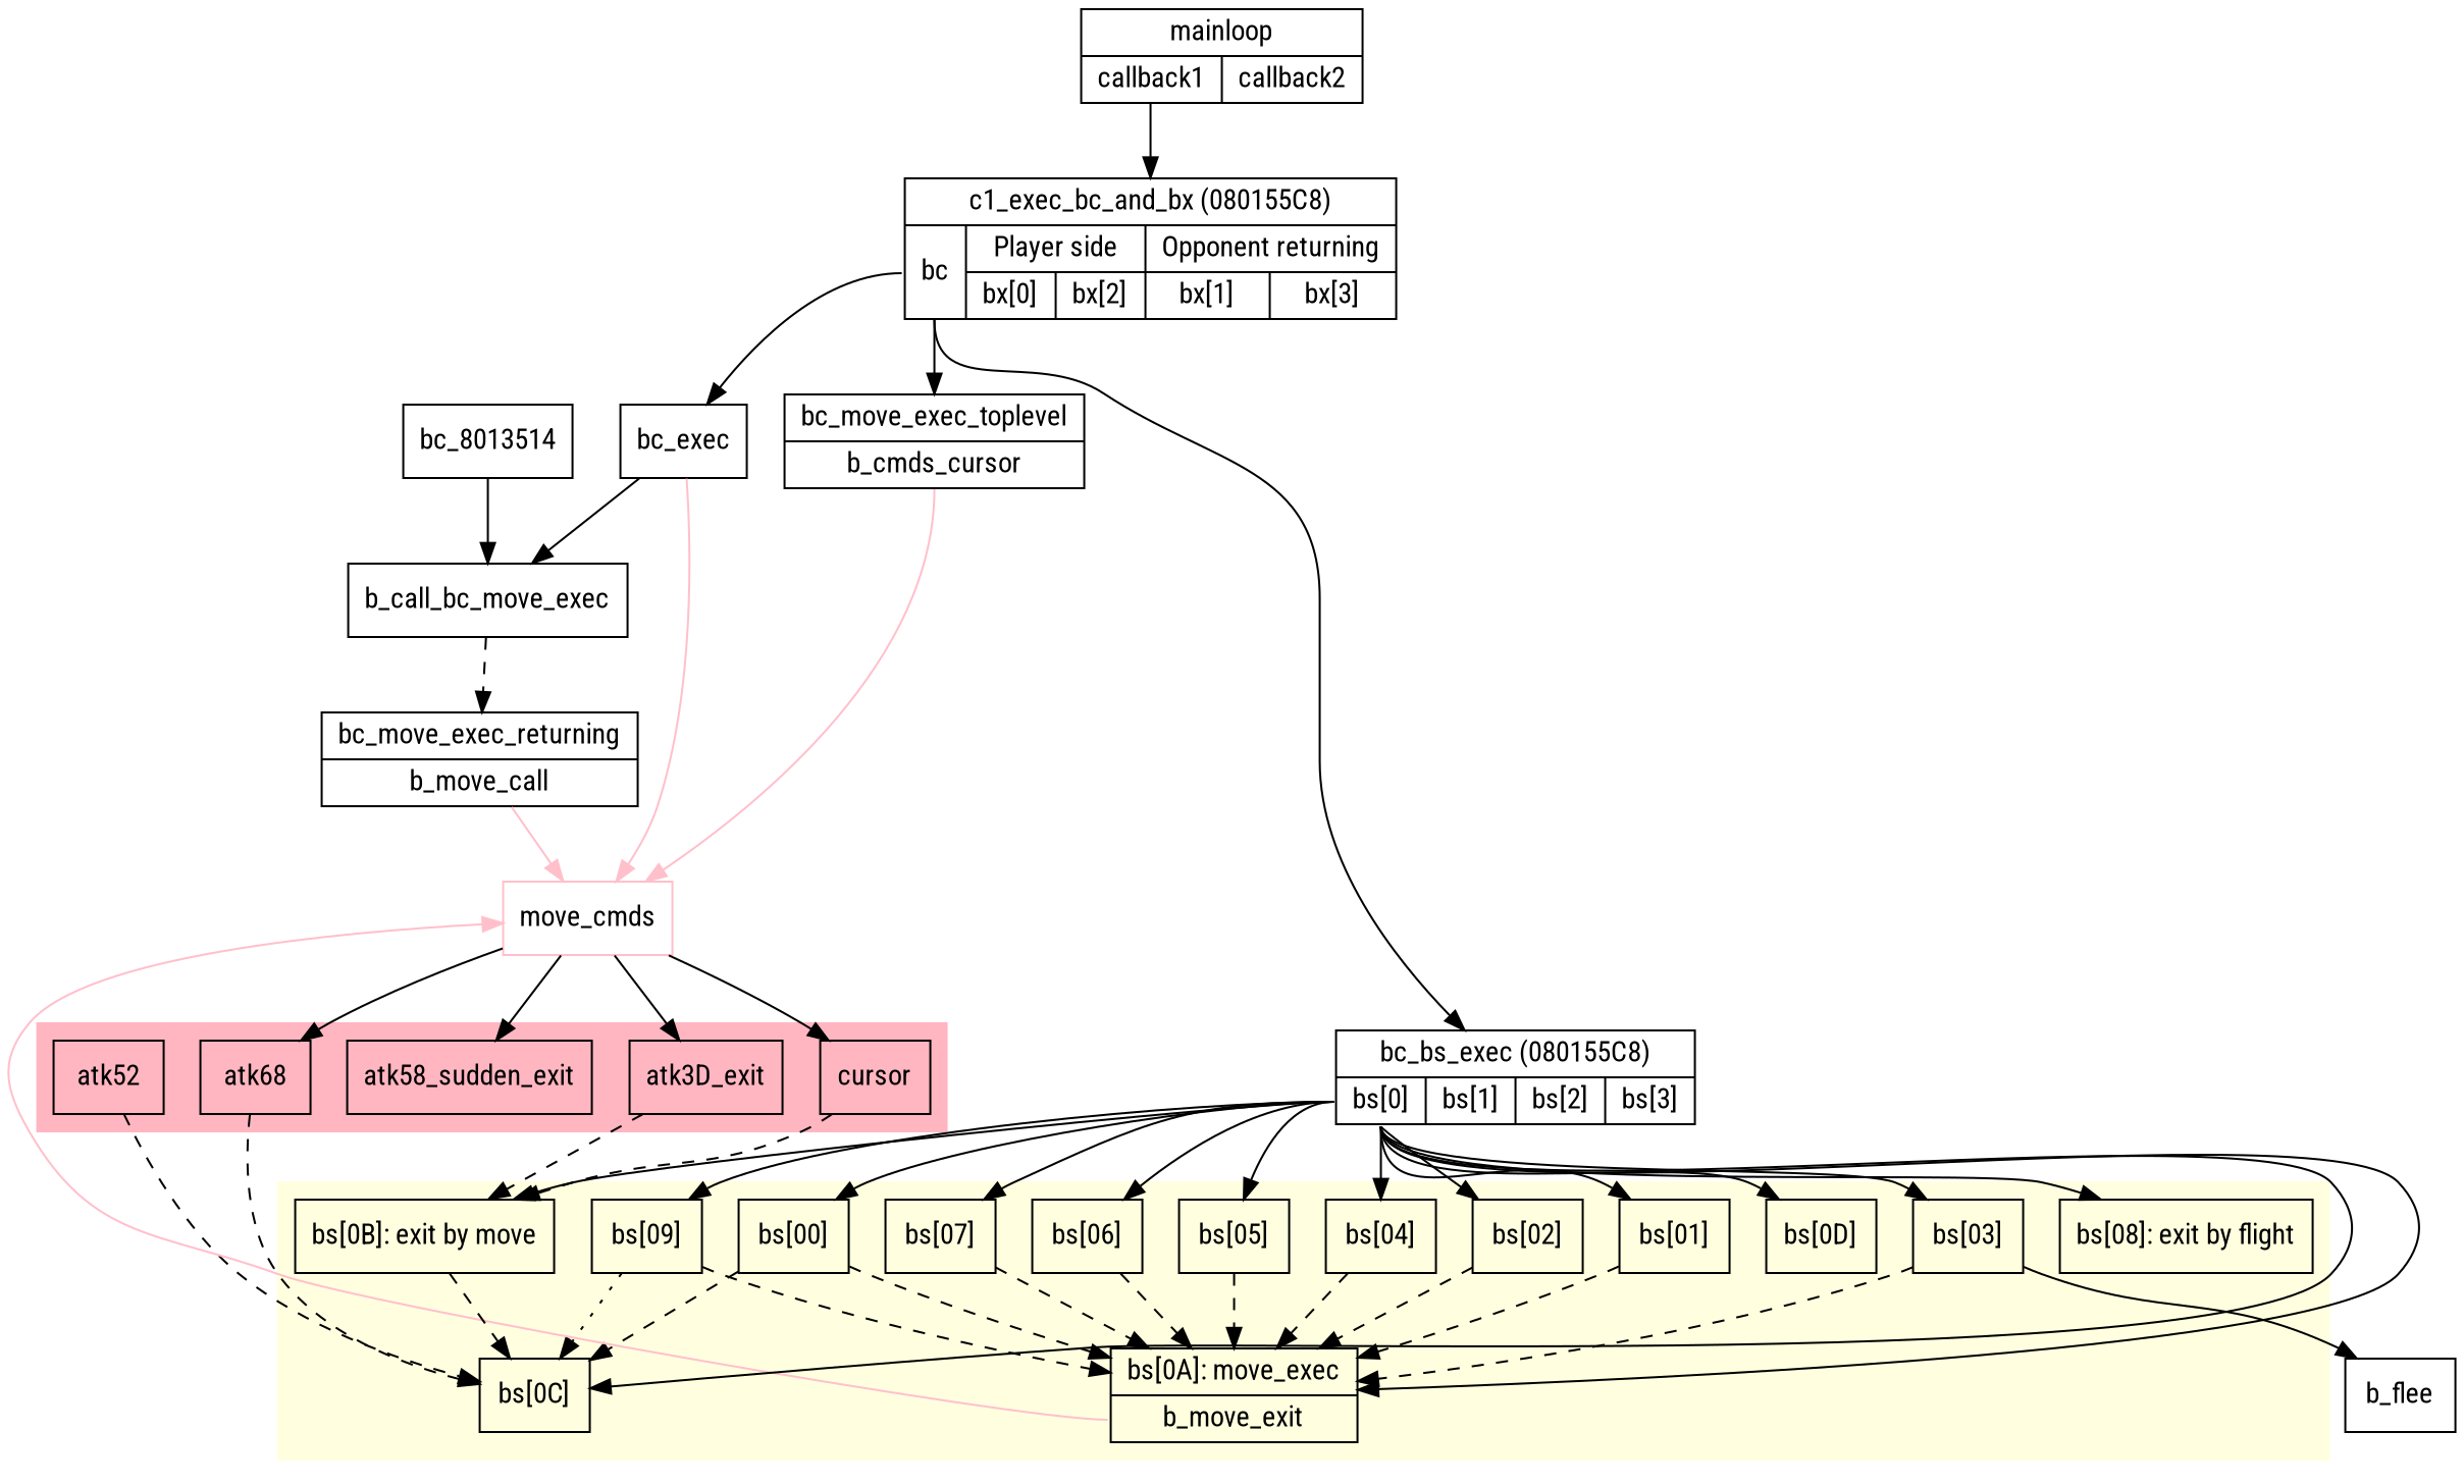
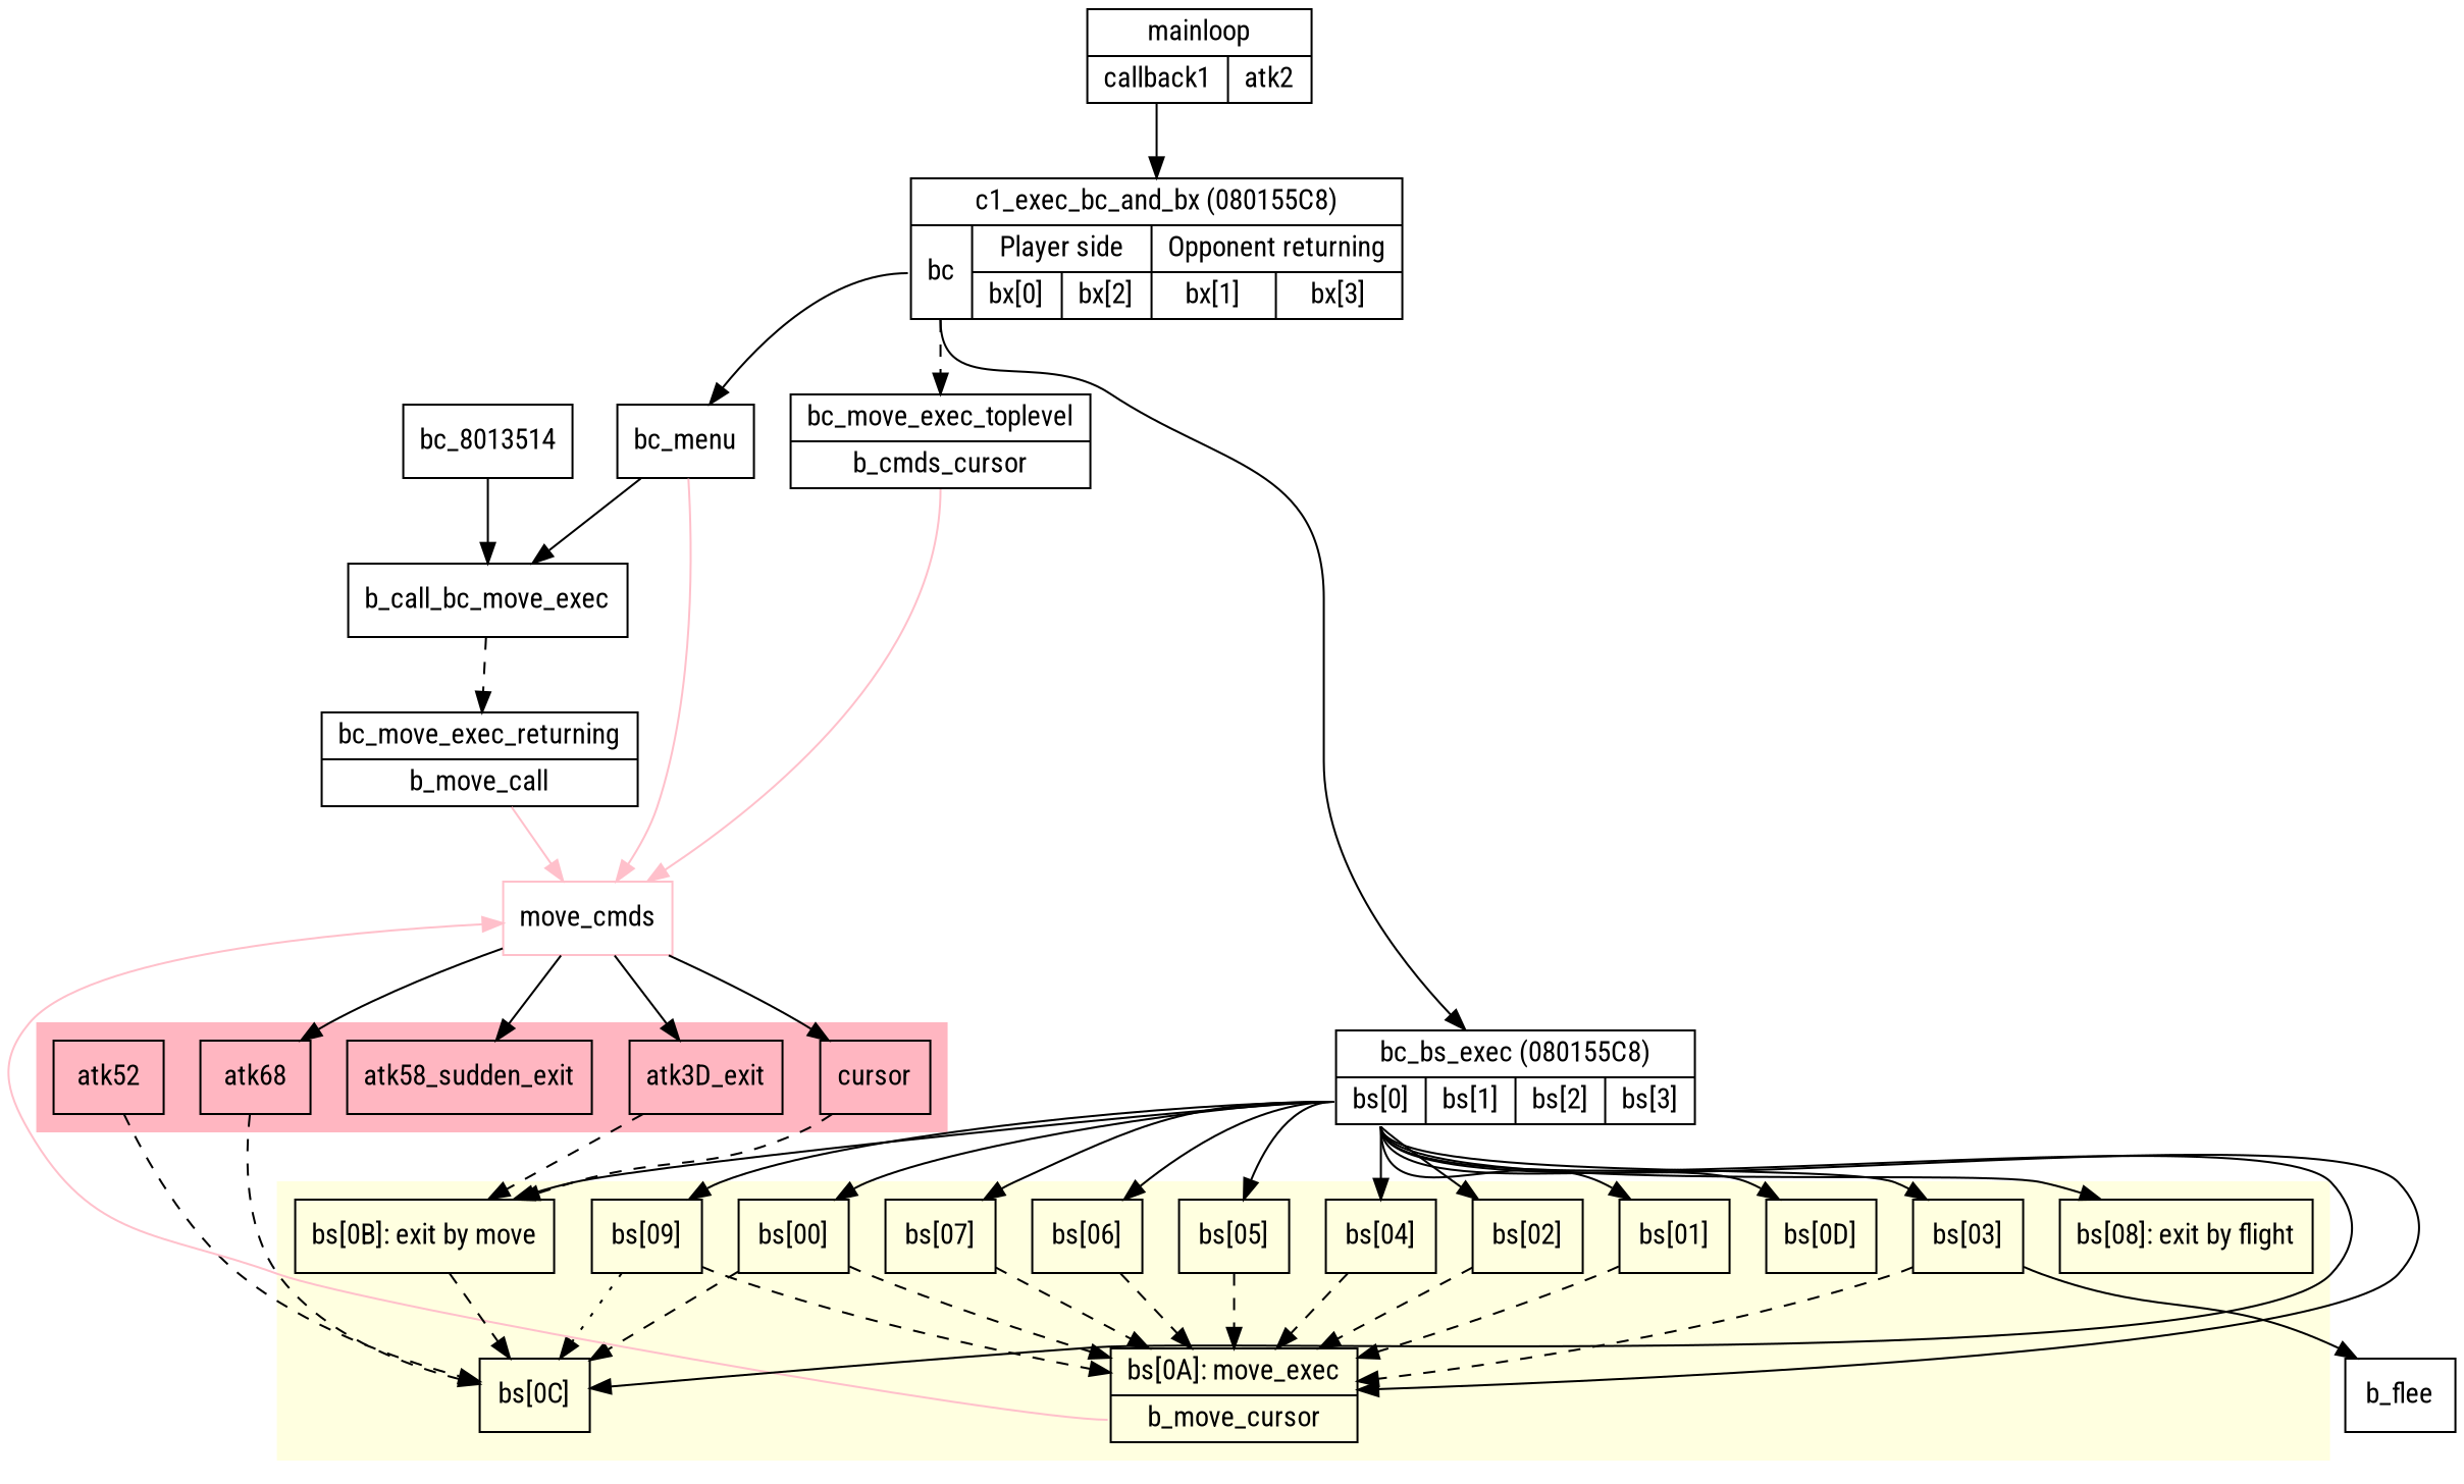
  digraph {
    fontname="Roboto Condensed"
    node [fontname="Roboto Condensed" shape=record]
    edge [fontname="Roboto Condensed"]
    atk3D_exit
    atk52
    atk68
    n4 [label=cursor]
    atk58_sudden_exit
    n6 [label="{bs[00]}"]
    n7 [label="{bs[01]}"]
    n8 [label="{bs[02]}"]
    n9 [label="{bs[03]}"]
    n10 [label="{bs[04]}"]
    n11 [label="{bs[05]}"]
    n12 [label="{bs[06]}"]
    n13 [label="{bs[07]}"]
    n14 [label="{bs[08]: exit by flight}"]
    n15 [label="{bs[09]}"]
-   n16 [label="{bs[0A]: move_exec|<atk>b_move_exit}"]
+   n16 [label="{bs[0A]: move_exec|<atk>b_move_cursor}"]
    n17 [label="{bs[0B]: exit by move}"]
    n18 [label="{bs[0C]}"]
    n19 [label="{bs[0D]}"]
    b_flee
    move_cmds [color=pink]
-   n22 [label="{mainloop|{<c1>callback1|<c2>callback2}}"]
+   n22 [label="{mainloop|{<c1>callback1|<c2>atk2}}"]
    n23 [label="{c1_exec_bc_and_bx (080155C8)|{<bc>bc|{Player side|{bx[0]|bx[2]}}|{Opponent returning|{bx[1]|<bx>bx[3]}}}}"]
    n24 [label="{bc_bs_exec (080155C8)|{<bs>bs[0]|bs[1]|bs[2]|bs[3]}}"]
    n25 [label="{bc_move_exec_toplevel|<atk>b_cmds_cursor}"]
-   bc_menu [label=bc_exec]
+   bc_menu
    n27 [label="{bc_move_exec_returning|<atk>b_move_call}"]
    b_call_bc_move_exec
    bc_8013514
    subgraph cluster_1 {
      color=lightpink
      style=filled
      atk3D_exit
      atk52
      atk68
      n4
      atk58_sudden_exit
    }
    subgraph cluster_2 {
      color=lightyellow
      style=filled
      n6
      n7
      n8
      n9
      n10
      n11
      n12
      n13
      n14
      n15
      n16
      n17
      n18
      n19
    }
    atk3D_exit -> n17 [style=dashed]
    atk52 -> n18 [style=dashed]
    atk68 -> n18 [style=dashed]
    n4 -> n17 [style=dashed]
    n6 -> n16 [style=dashed]
    n6 -> n18 [style=dashed]
    n7 -> n16 [style=dashed]
    n8 -> n16 [style=dashed]
    n9 -> n16 [style=dashed]
    n9 -> b_flee
    n10 -> n16 [style=dashed]
    n11 -> n16 [style=dashed]
    n12 -> n16 [style=dashed]
    n13 -> n16 [style=dashed]
    n15 -> n16 [style=dashed]
    n15 -> n18 [style=dotted]
    n16 -> move_cmds [color=pink tailport=atk]
    n17 -> n18 [style=dashed]
    move_cmds -> atk3D_exit
    move_cmds -> atk68
    move_cmds -> n4
    move_cmds -> atk58_sudden_exit
    n22 -> n23 [tailport=c1]
    n23 -> n24 [tailport=bc]
-   n23 -> n25 [tailport=bc]
+   n23 -> n25 [tailport=bc style=dashed]
    n23 -> bc_menu [tailport=bc]
    n24 -> n6 [tailport=bs]
    n24 -> n7 [tailport=bs]
    n24 -> n8 [tailport=bs]
    n24 -> n9 [tailport=bs]
    n24 -> n10 [tailport=bs]
    n24 -> n11 [tailport=bs]
    n24 -> n12 [tailport=bs]
    n24 -> n13 [tailport=bs]
    n24 -> n14 [tailport=bs]
    n24 -> n15 [tailport=bs]
    n24 -> n16 [tailport=bs]
    n24 -> n17 [tailport=bs]
    n24 -> n18 [tailport=bs]
    n24 -> n19 [tailport=bs]
    n25 -> move_cmds [color=pink tailport=atk]
    bc_menu -> move_cmds [color=pink]
    bc_menu -> b_call_bc_move_exec
    n27 -> move_cmds [color=pink]
    b_call_bc_move_exec -> n27 [style=dashed]
    bc_8013514 -> b_call_bc_move_exec
  }
